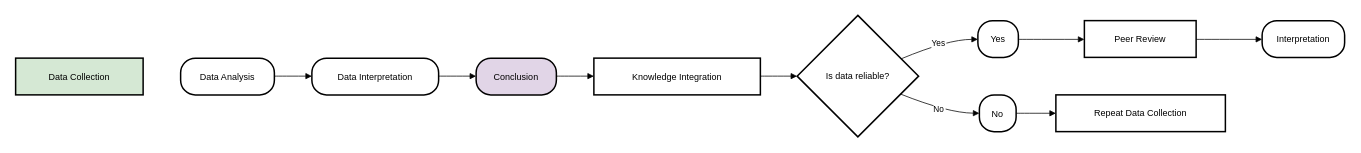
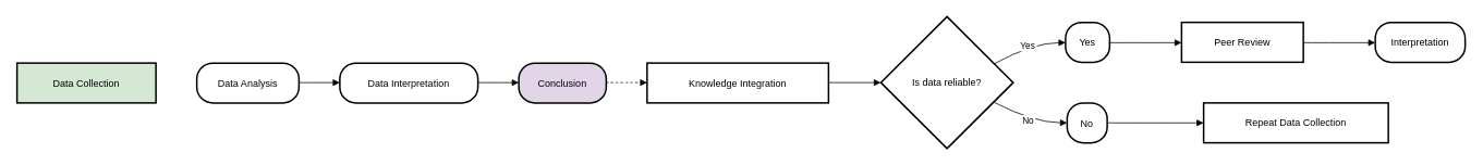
  <mxCell id="0" />
  <mxCell id="1" parent="0" />
  <mxCell id="2" value="Data Collection" style="whiteSpace=wrap;strokeWidth=2;fillColor=#d5e8d4;" vertex="1" parent="1"><mxGeometry x="20" y="77" width="170" height="49" as="geometry" /></mxCell>
  <mxCell id="3" value="Data Analysis" style="rounded=1;arcSize=40;strokeWidth=2" vertex="1" parent="1"><mxGeometry x="240" y="77" width="125" height="49" as="geometry" /></mxCell>
  <mxCell id="4" value="Data Interpretation" style="rounded=1;arcSize=40;strokeWidth=2" vertex="1" parent="1"><mxGeometry x="415" y="77" width="169" height="49" as="geometry" /></mxCell>
  <mxCell id="5" value="Conclusion" style="rounded=1;arcSize=40;strokeWidth=2;fillColor=#e1d5e7;" vertex="1" parent="1"><mxGeometry x="634" y="77" width="107" height="49" as="geometry" /></mxCell>
  <mxCell id="6" value="Knowledge Integration" style="whiteSpace=wrap;strokeWidth=2;" vertex="1" parent="1"><mxGeometry x="791" y="77" width="222" height="49" as="geometry" /></mxCell>
- <mxCell id="7" value="Is data reliable?" style="rhombus;strokeWidth=2;whiteSpace=wrap;" vertex="1" parent="1"><mxGeometry x="1062" y="20" width="162" height="162" as="geometry" /></mxCell>
+ <mxCell id="7" value="Is data reliable?" style="rhombus;strokeWidth=2;whiteSpace=wrap;" vertex="1" parent="1"><mxGeometry x="1077" y="20" width="162" height="162" as="geometry" /></mxCell>
  <mxCell id="8" value="Yes" style="rounded=1;arcSize=40;strokeWidth=2" vertex="1" parent="1"><mxGeometry x="1303" y="27" width="54" height="49" as="geometry" /></mxCell>
  <mxCell id="9" value="Peer Review" style="whiteSpace=wrap;strokeWidth=2;" vertex="1" parent="1"><mxGeometry x="1445" y="27" width="149" height="49" as="geometry" /></mxCell>
  <mxCell id="10" value="Interpretation" style="rounded=1;arcSize=40;strokeWidth=2" vertex="1" parent="1"><mxGeometry x="1682" y="27" width="110" height="49" as="geometry" /></mxCell>
  <mxCell id="11" value="No" style="rounded=1;arcSize=40;strokeWidth=2" vertex="1" parent="1"><mxGeometry x="1305" y="126" width="49" height="49" as="geometry" /></mxCell>
- <mxCell id="12" value="Repeat Data Collection" style="whiteSpace=wrap;strokeWidth=2;" vertex="1" parent="1"><mxGeometry x="1407" y="126" width="226" height="49" as="geometry" /></mxCell>
+ <mxCell id="12" value="Repeat Data Collection" style="whiteSpace=wrap;strokeWidth=2;" vertex="1" parent="1"><mxGeometry x="1472" y="126" width="226" height="49" as="geometry" /></mxCell>
  <mxCell id="13" value="" style="curved=1;startArrow=none;endArrow=block;exitX=1;exitY=0.49;entryX=0;entryY=0.49;" edge="1" parent="1" source="3" target="4"><mxGeometry relative="1" as="geometry"><Array as="points" /></mxGeometry></mxCell>
  <mxCell id="14" value="" style="curved=1;startArrow=none;endArrow=block;exitX=1;exitY=0.49;entryX=0;entryY=0.49;" edge="1" parent="1" source="4" target="5"><mxGeometry relative="1" as="geometry"><Array as="points" /></mxGeometry></mxCell>
- <mxCell id="15" value="" style="curved=1;startArrow=none;endArrow=block;exitX=1;exitY=0.49;entryX=0;entryY=0.49;" edge="1" parent="1" source="5" target="6"><mxGeometry relative="1" as="geometry"><Array as="points" /></mxGeometry></mxCell>
+ <mxCell id="15" value="" style="curved=1;startArrow=none;endArrow=block;exitX=1;exitY=0.49;entryX=0;entryY=0.49;dashed=1;" edge="1" parent="1" source="5" target="6"><mxGeometry relative="1" as="geometry"><Array as="points" /></mxGeometry></mxCell>
  <mxCell id="16" value="" style="curved=1;startArrow=none;endArrow=block;exitX=1;exitY=0.49;entryX=0;entryY=0.5;" edge="1" parent="1" source="6" target="7"><mxGeometry relative="1" as="geometry"><Array as="points" /></mxGeometry></mxCell>
  <mxCell id="17" value="Yes" style="curved=1;startArrow=none;endArrow=block;exitX=1;exitY=0.3;entryX=-0.01;entryY=0.51;" edge="1" parent="1" source="7" target="8"><mxGeometry relative="1" as="geometry"><Array as="points"><mxPoint x="1263" y="52" /></Array></mxGeometry></mxCell>
  <mxCell id="18" value="" style="curved=1;startArrow=none;endArrow=block;exitX=1;exitY=0.51;entryX=0;entryY=0.51;" edge="1" parent="1" source="8" target="9"><mxGeometry relative="1" as="geometry"><Array as="points" /></mxGeometry></mxCell>
  <mxCell id="19" value="" style="curved=1;startArrow=none;endArrow=block;exitX=1;exitY=0.51;entryX=0;entryY=0.51;" edge="1" parent="1" source="9" target="10"><mxGeometry relative="1" as="geometry"><Array as="points" /></mxGeometry></mxCell>
  <mxCell id="20" value="No" style="curved=1;startArrow=none;endArrow=block;exitX=1;exitY=0.71;entryX=0.01;entryY=0.5;" edge="1" parent="1" source="7" target="11"><mxGeometry relative="1" as="geometry"><Array as="points"><mxPoint x="1263" y="150" /></Array></mxGeometry></mxCell>
  <mxCell id="21" value="" style="curved=1;startArrow=none;endArrow=block;exitX=1;exitY=0.5;entryX=0;entryY=0.5;" edge="1" parent="1" source="11" target="12"><mxGeometry relative="1" as="geometry"><Array as="points" /></mxGeometry></mxCell>
